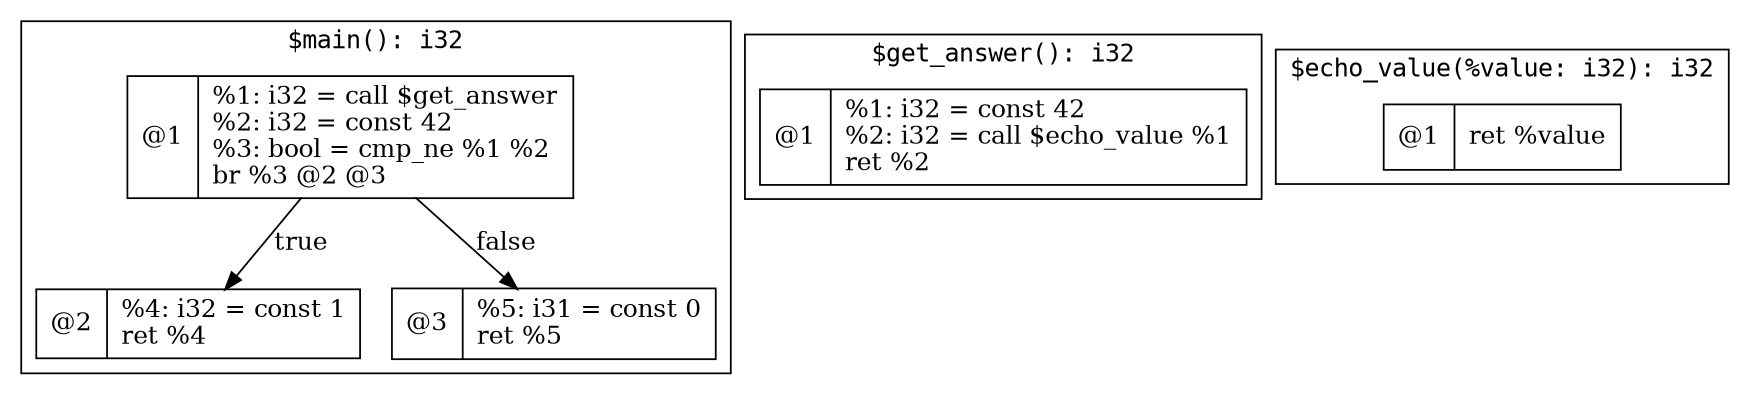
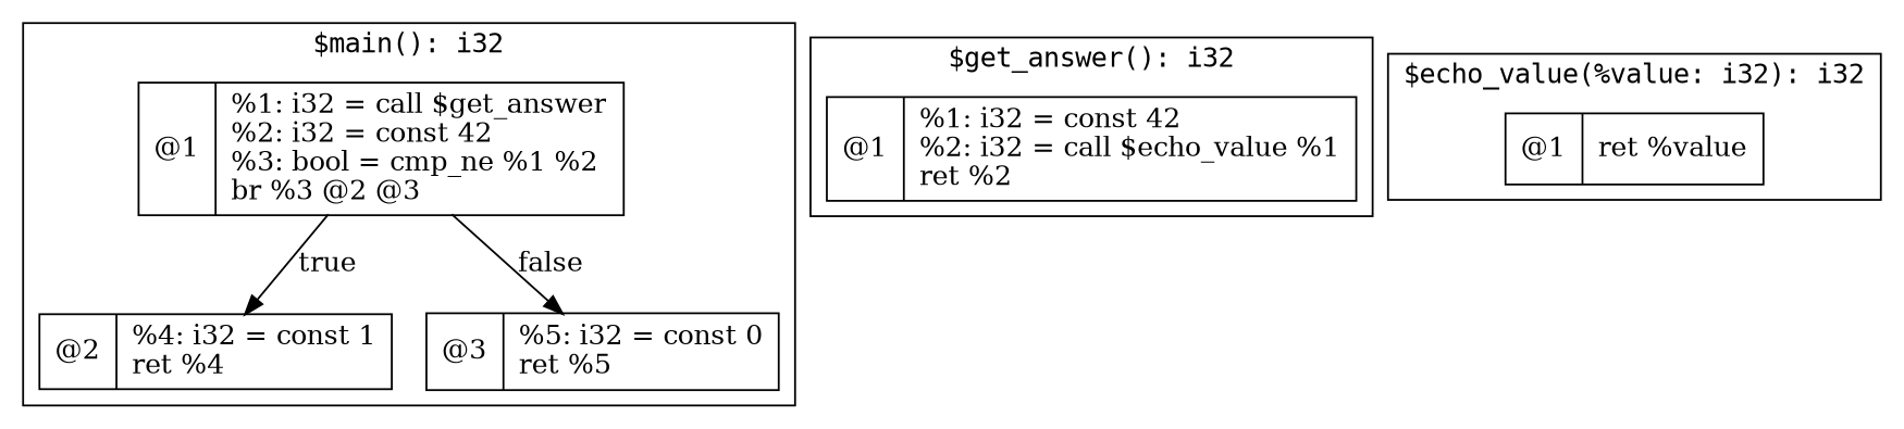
  digraph {
    fontname=monospace
    node [shape=record]
    n1 [label="@1|%1: i32 = call $get_answer\l%2: i32 = const 42\l%3: bool = cmp_ne %1 %2\lbr %3 @2 @3\l"]
    n2 [label="@2|%4: i32 = const 1\lret %4\l"]
-   n3 [label="@3|%5: i31 = const 0\lret %5\l"]
+   n3 [label="@3|%5: i32 = const 0\lret %5\l"]
    n4 [label="@1|%1: i32 = const 42\l%2: i32 = call $echo_value %1\lret %2\l"]
    n5 [label="@1|ret %value\l"]
    subgraph cluster_1 {
      label="$main(): i32"
      n1
      n2
      n3
    }
    subgraph cluster_2 {
      label="$get_answer(): i32"
      n4
    }
    subgraph cluster_3 {
      label="$echo_value(%value: i32): i32"
      n5
    }
    n1 -> n2 [label=true]
    n1 -> n3 [label=false]
  }
